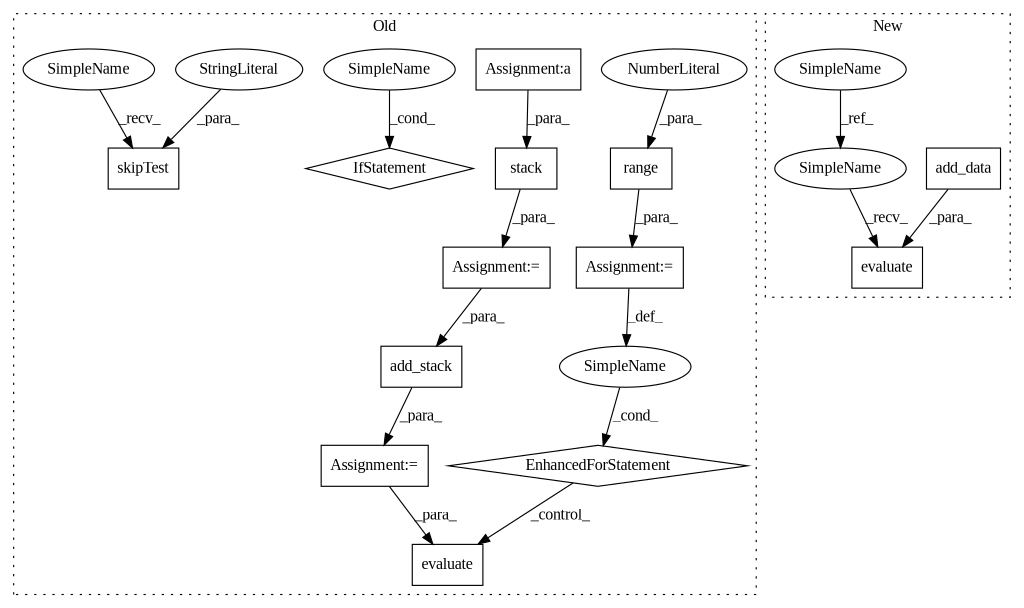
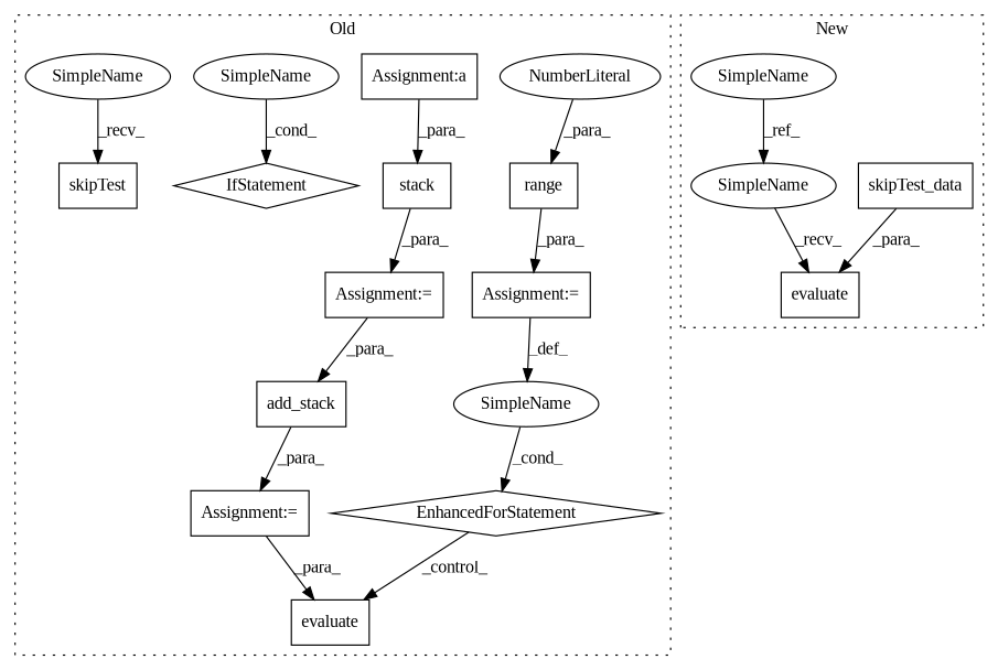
  digraph {
    fontname="Liberation Serif"
    node [a=32 fontname="Liberation Serif" l=1 s="11803,11873" shape=box]
    edge [fontname="Liberation Serif"]
    n1 [a=70 l="53,2" label=EnhancedForStatement shape=diamond]
    n2 [l="6,1" label=range s="11864,11872"]
    n3 [a=34 l=2 label=NumberLiteral s=11870 shape=ellipse]
    n4 [a=7 l="53,2" label="Assignment:="]
    n5 [a=42 label=SimpleName s=11860 shape=ellipse]
    n6 [l="9,1" label=evaluate s="11888,11903"]
    n7 [a=27 l=3 label="Assignment:a" s=11551]
    n8 [l="6,1" label=stack s="11496,11564"]
    n9 [l="9,1" label=skipTest s="11293,11315"]
-   n10 [a=45 l=13 label=StringLiteral s=11302 shape=ellipse]
    n11 [a=42 label=SimpleName shape=ellipse l="" s=""]
    n12 [a=25 l="4,2" label=IfStatement s="11244,11278" shape=diamond]
    n13 [a=7 label="Assignment:=" s=11484]
    n14 [a=7 label="Assignment:=" s=11577]
    n15 [l="10,1" label=add_stack s="11592,11609"]
    n16 [a=42 l=4 label=SimpleName s=11288 shape=ellipse]
-   n17 [l=10 label=add_data s=11909]
+   n17 [l=10 label=skipTest_data s=11909]
    n18 [l="9,1" label=evaluate s="11900,11919"]
    n19 [a=42 l=4 label=SimpleName s=11091 shape=ellipse]
    n20 [a=42 l=4 label=SimpleName s=11895 shape=ellipse]
    subgraph cluster_1 {
      label=Old
      style=dotted
      n1
      n2
      n3
      n4
      n5
      n6
      n7
      n8
      n9
-     n10
      n11
      n12
      n13
      n14
      n15
      n16
    }
    subgraph cluster_2 {
      label=New
      style=dotted
      n17
      n18
      n19
      n20
    }
    n1 -> n6 [label=_control_]
    n2 -> n4 [label=_para_]
    n3 -> n2 [label=_para_]
    n4 -> n5 [label=_def_]
    n5 -> n1 [label=_cond_]
    n7 -> n8 [label=_para_]
    n8 -> n13 [label=_para_]
-   n10 -> n9 [label=_para_]
    n11 -> n12 [label=_cond_]
    n13 -> n15 [label=_para_]
    n14 -> n6 [label=_para_]
    n15 -> n14 [label=_para_]
    n16 -> n9 [label=_recv_]
    n17 -> n18 [label=_para_]
    n19 -> n20 [label=_ref_]
    n20 -> n18 [label=_recv_]
  }
